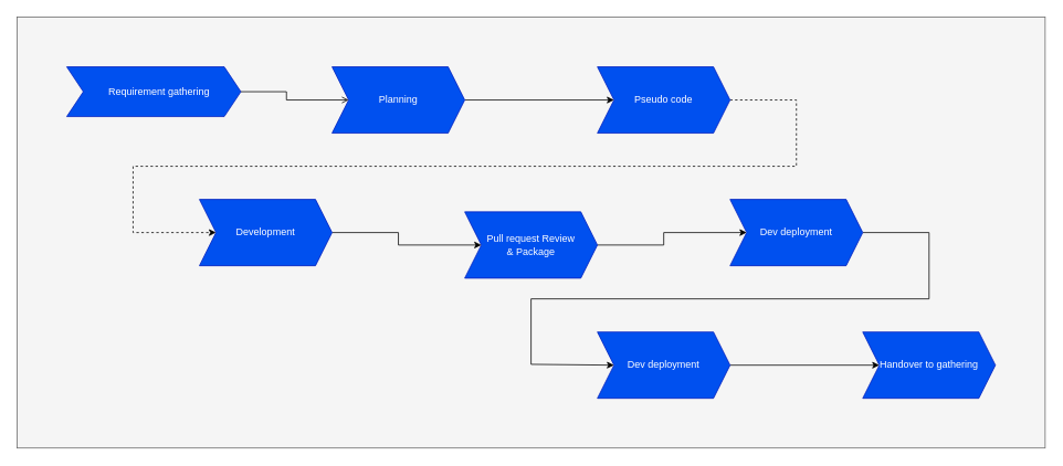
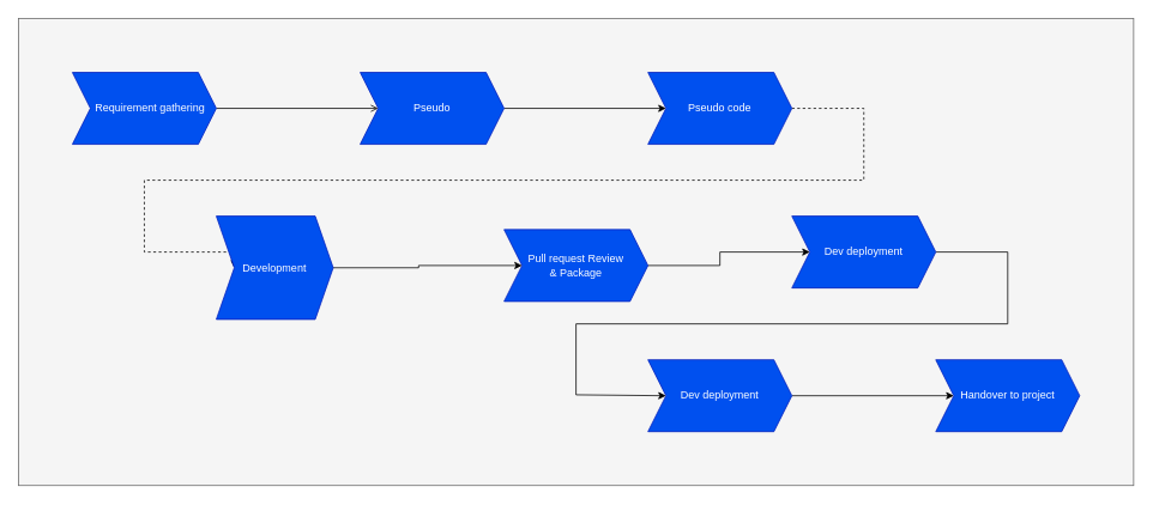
  <mxCell id="0" />
  <mxCell id="1" parent="0" />
  <mxCell id="2" style="edgeStyle=orthogonalEdgeStyle;rounded=0;orthogonalLoop=1;jettySize=auto;html=1;" edge="1" parent="1" source="7" target="9"><mxGeometry relative="1" as="geometry" /></mxCell>
  <mxCell id="3" value="" style="rounded=0;whiteSpace=wrap;html=1;fillColor=#f5f5f5;fontColor=#333333;strokeColor=#666666;" vertex="1" parent="1"><mxGeometry x="20" y="20" width="1240" height="520" as="geometry" /></mxCell>
  <mxCell id="4" style="edgeStyle=orthogonalEdgeStyle;rounded=0;orthogonalLoop=1;jettySize=auto;html=1;entryX=0;entryY=0.5;entryDx=0;entryDy=0;endArrow=open;" edge="1" parent="1" source="5" target="7"><mxGeometry relative="1" as="geometry" /></mxCell>
- <mxCell id="5" value="&amp;nbsp; &amp;nbsp; Requirement gathering" style="shape=step;perimeter=stepPerimeter;whiteSpace=wrap;html=1;fixedSize=1;fillColor=#0050ef;strokeColor=#001DBC;fontColor=#ffffff;" vertex="1" parent="1"><mxGeometry x="80" y="80" width="210" height="60" as="geometry" /></mxCell>
+ <mxCell id="5" value="&amp;nbsp; &amp;nbsp; Requirement gathering" style="shape=step;perimeter=stepPerimeter;whiteSpace=wrap;html=1;fixedSize=1;fillColor=#0050ef;strokeColor=#001DBC;fontColor=#ffffff;" vertex="1" parent="1"><mxGeometry x="80" y="80" width="160" height="80" as="geometry" /></mxCell>
  <mxCell id="6" style="edgeStyle=orthogonalEdgeStyle;rounded=0;orthogonalLoop=1;jettySize=auto;html=1;" edge="1" parent="1" source="7" target="9"><mxGeometry relative="1" as="geometry" /></mxCell>
- <mxCell id="7" value="Planning" style="shape=step;perimeter=stepPerimeter;whiteSpace=wrap;html=1;fixedSize=1;fillColor=#0050ef;strokeColor=#001DBC;fontColor=#ffffff;" vertex="1" parent="1"><mxGeometry x="400" y="80" width="160" height="80" as="geometry" /></mxCell>
+ <mxCell id="7" value="Pseudo" style="shape=step;perimeter=stepPerimeter;whiteSpace=wrap;html=1;fixedSize=1;fillColor=#0050ef;strokeColor=#001DBC;fontColor=#ffffff;" vertex="1" parent="1"><mxGeometry x="400" y="80" width="160" height="80" as="geometry" /></mxCell>
  <mxCell id="8" style="edgeStyle=orthogonalEdgeStyle;rounded=0;orthogonalLoop=1;jettySize=auto;html=1;entryX=0;entryY=0.5;entryDx=0;entryDy=0;dashed=1;" edge="1" parent="1" source="9" target="11"><mxGeometry relative="1" as="geometry"><Array as="points"><mxPoint x="960" y="120" /><mxPoint x="960" y="200" /><mxPoint x="160" y="200" /><mxPoint x="160" y="280" /></Array></mxGeometry></mxCell>
  <mxCell id="9" value="Pseudo code" style="shape=step;perimeter=stepPerimeter;whiteSpace=wrap;html=1;fixedSize=1;fillColor=#0050ef;strokeColor=#001DBC;fontColor=#ffffff;" vertex="1" parent="1"><mxGeometry x="720" y="80" width="160" height="80" as="geometry" /></mxCell>
  <mxCell id="10" style="edgeStyle=orthogonalEdgeStyle;rounded=0;orthogonalLoop=1;jettySize=auto;html=1;entryX=0;entryY=0.5;entryDx=0;entryDy=0;" edge="1" parent="1" source="11" target="13"><mxGeometry relative="1" as="geometry" /></mxCell>
- <mxCell id="11" value="Development" style="shape=step;perimeter=stepPerimeter;whiteSpace=wrap;html=1;fixedSize=1;fillColor=#0050ef;strokeColor=#001DBC;fontColor=#ffffff;" vertex="1" parent="1"><mxGeometry y="240" width="160" height="80" as="geometry" x="240" /></mxCell>
+ <mxCell id="11" value="Development" style="shape=step;perimeter=stepPerimeter;whiteSpace=wrap;html=1;fixedSize=1;fillColor=#0050ef;strokeColor=#001DBC;fontColor=#ffffff;" vertex="1" parent="1"><mxGeometry x="240" y="240" width="130" height="115" as="geometry" /></mxCell>
  <mxCell id="12" style="edgeStyle=orthogonalEdgeStyle;rounded=0;orthogonalLoop=1;jettySize=auto;html=1;" edge="1" parent="1" source="13" target="15"><mxGeometry relative="1" as="geometry" /></mxCell>
  <mxCell id="13" value="Pull request Review&lt;br&gt;&amp;amp; Package" style="shape=step;perimeter=stepPerimeter;whiteSpace=wrap;html=1;fixedSize=1;fillColor=#0050ef;fontColor=#ffffff;strokeColor=#001DBC;" vertex="1" parent="1"><mxGeometry x="560" y="255" width="160" height="80" as="geometry" /></mxCell>
  <mxCell id="14" style="edgeStyle=orthogonalEdgeStyle;rounded=0;orthogonalLoop=1;jettySize=auto;html=1;entryX=0;entryY=0.5;entryDx=0;entryDy=0;" edge="1" parent="1" source="15" target="17"><mxGeometry relative="1" as="geometry"><mxPoint x="640" y="440" as="targetPoint" /><Array as="points"><mxPoint x="1120" y="280" /><mxPoint x="1120" y="360" /><mxPoint x="640" y="360" /><mxPoint x="640" y="439" /></Array></mxGeometry></mxCell>
  <mxCell id="15" value="Dev deployment" style="shape=step;perimeter=stepPerimeter;whiteSpace=wrap;html=1;fixedSize=1;fillColor=#0050ef;fontColor=#ffffff;strokeColor=#001DBC;" vertex="1" parent="1"><mxGeometry x="880" y="240" width="160" height="80" as="geometry" /></mxCell>
  <mxCell id="16" style="edgeStyle=orthogonalEdgeStyle;rounded=0;orthogonalLoop=1;jettySize=auto;html=1;" edge="1" parent="1" source="17" target="18"><mxGeometry relative="1" as="geometry" /></mxCell>
  <mxCell id="17" value="Dev deployment" style="shape=step;perimeter=stepPerimeter;whiteSpace=wrap;html=1;fixedSize=1;fillColor=#0050ef;fontColor=#ffffff;strokeColor=#001DBC;" vertex="1" parent="1"><mxGeometry x="720" y="400" width="160" height="80" as="geometry" /></mxCell>
- <mxCell id="18" value="Handover to gathering" style="shape=step;perimeter=stepPerimeter;whiteSpace=wrap;html=1;fixedSize=1;fillColor=#0050ef;fontColor=#ffffff;strokeColor=#001DBC;" vertex="1" parent="1"><mxGeometry x="1040" y="400" width="160" height="80" as="geometry" /></mxCell>
+ <mxCell id="18" value="Handover to project" style="shape=step;perimeter=stepPerimeter;whiteSpace=wrap;html=1;fixedSize=1;fillColor=#0050ef;fontColor=#ffffff;strokeColor=#001DBC;" vertex="1" parent="1"><mxGeometry x="1040" y="400" width="160" height="80" as="geometry" /></mxCell>
